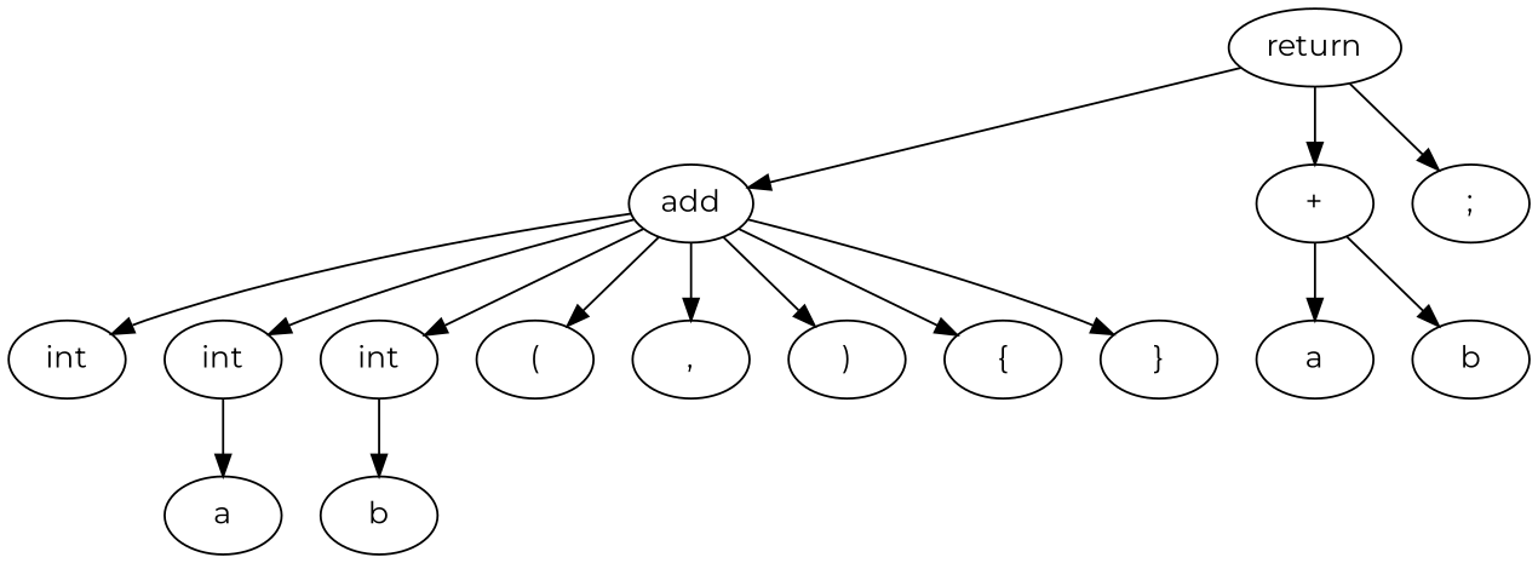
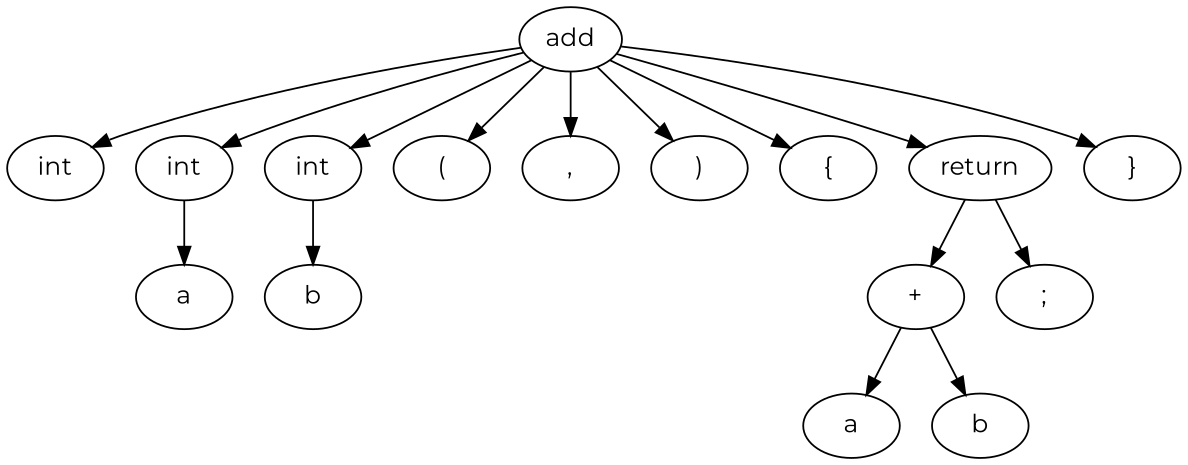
  digraph {
    ordering=out
    fontname=Montserrat
    node [fontname=Montserrat]
    edge [fontname=Montserrat]
    n1 [label=int]
    n2 [label=int]
    n3 [label=a]
    n4 [label=int]
    n5 [label=b]
    n6 [label="+"]
    a
    b
    add
    "("
    ","
    ")"
    "{"
    return
    "}"
    ";"
    n2 -> n3
    n4 -> n5
    n6 -> a
    n6 -> b
    add -> n1
    add -> n2
    add -> n4
    add -> "("
    add -> ","
    add -> ")"
    add -> "{"
-   return -> add
+   add -> return
    add -> "}"
    return -> n6
    return -> ";"
  }
